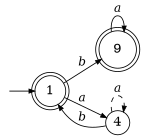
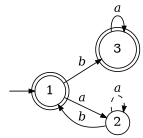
  digraph {
    rankdir=LR
    ranksep=0.4
    node [fixedsize=true fontsize=16 shape=doublecircle]
    edge [arrowsize=0.7]
    "" [shape=none width=0.1]
    1 [width=0.4]
-   3 [width=0.4 label=9]
-   2 [shape=circle width=0.4 label=4]
+   3 [width=0.4]
+   2 [shape=circle width=0.4]
    "" -> 1
    1 -> 3 [label=<<i>b</i>>]
    1 -> 2 [label=<<i>a</i>>]
    3 -> 3 [label=<<i>a</i>>]
    2 -> 1 [label=<<i>b</i>>]
    2 -> 2 [label=<<i>a</i>> style=dashed]
  }
